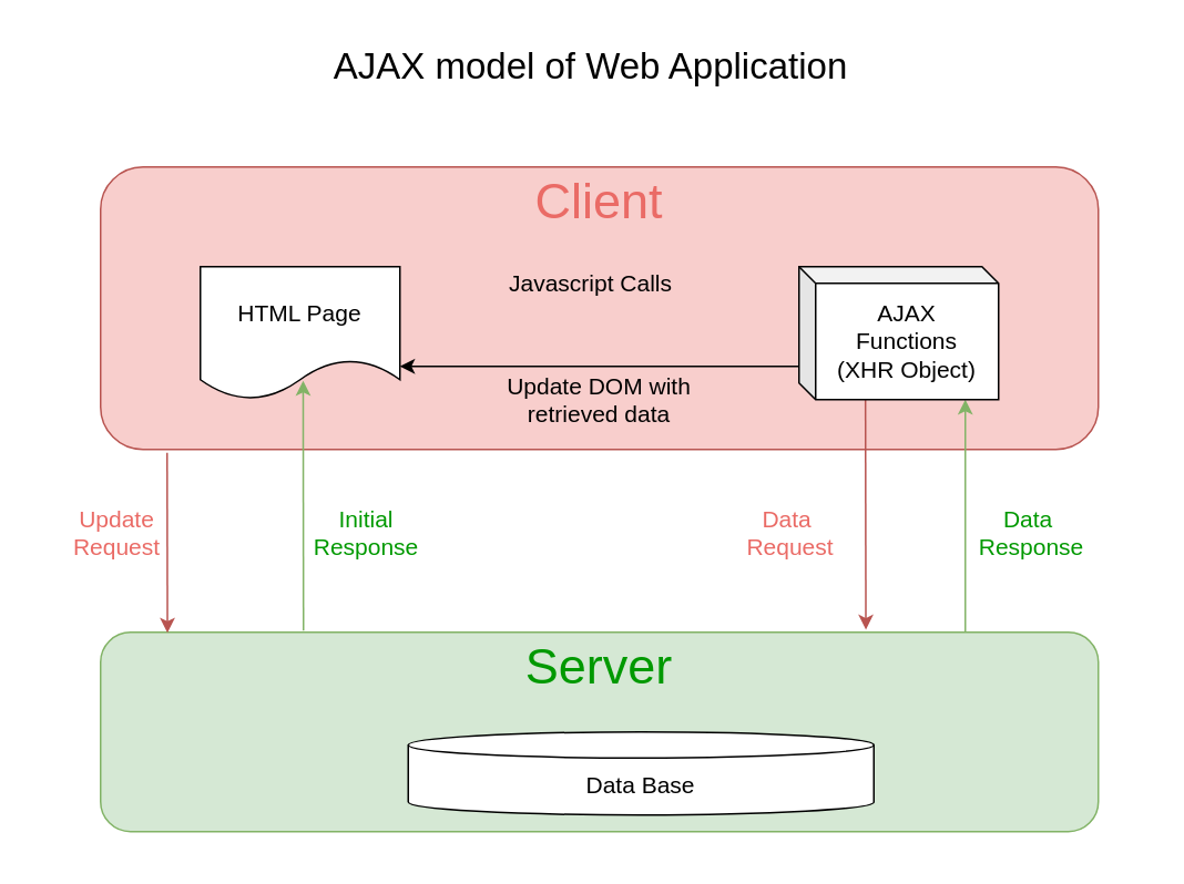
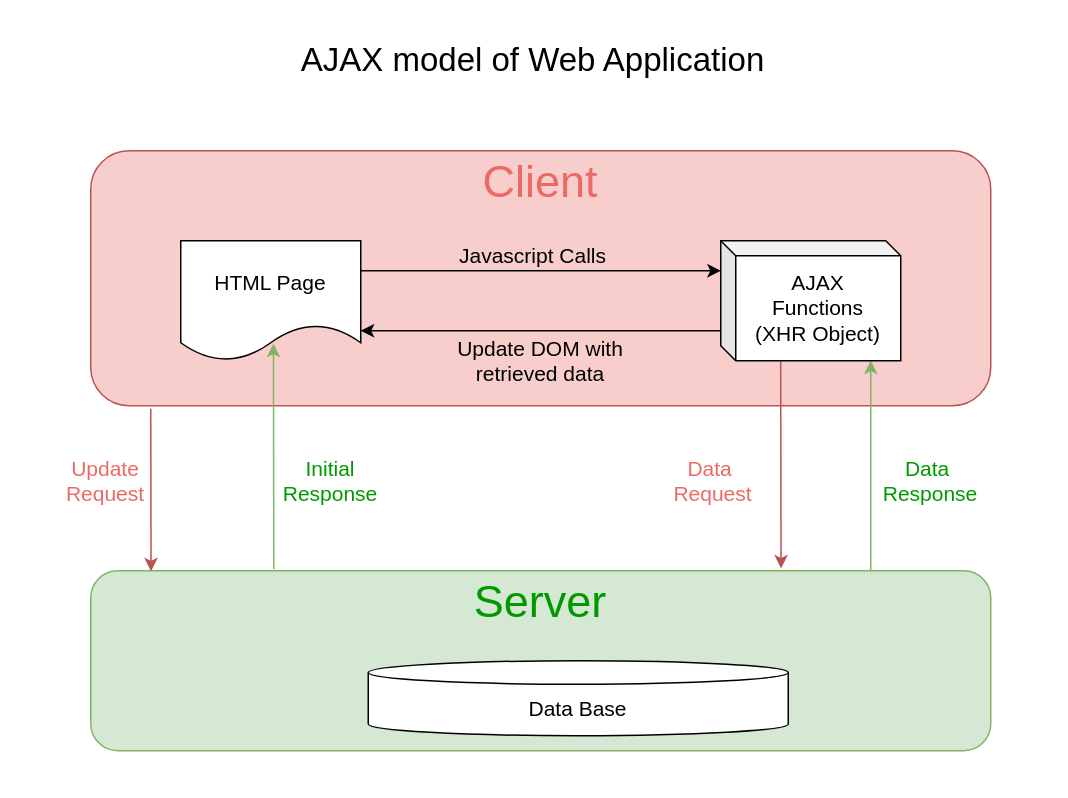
  <mxCell id="0" />
  <mxCell id="1" parent="0" />
  <mxCell id="2" value="" style="group" vertex="1" connectable="0" parent="1"><mxGeometry width="670" height="490" as="geometry" x="20" y="20" /></mxCell>
  <mxCell id="3" value="" style="rounded=0;whiteSpace=wrap;html=1;strokeColor=none;" vertex="1" parent="2"><mxGeometry width="670" height="490" as="geometry" /></mxCell>
  <mxCell id="4" value="" style="rounded=1;whiteSpace=wrap;html=1;fillColor=#f8cecc;strokeColor=#b85450;" vertex="1" parent="2"><mxGeometry x="40" y="80" width="600" height="170" as="geometry" /></mxCell>
  <mxCell id="5" value="&lt;font style=&quot;font-size: 30px&quot; color=&quot;#ea6b66&quot;&gt;Client&lt;/font&gt;" style="text;html=1;strokeColor=none;fillColor=none;align=center;verticalAlign=middle;whiteSpace=wrap;rounded=0;" vertex="1" parent="2"><mxGeometry x="300" y="80" width="80" height="40" as="geometry" /></mxCell>
  <mxCell id="6" value="" style="rounded=1;whiteSpace=wrap;html=1;fillColor=#d5e8d4;strokeColor=#82b366;" vertex="1" parent="2"><mxGeometry x="40" y="360" width="600" height="120" as="geometry" /></mxCell>
  <mxCell id="7" value="&lt;font style=&quot;font-size: 30px&quot; color=&quot;#009900&quot;&gt;Server&lt;/font&gt;" style="text;html=1;strokeColor=none;fillColor=none;align=center;verticalAlign=middle;whiteSpace=wrap;rounded=0;" vertex="1" parent="2"><mxGeometry x="285" y="360" width="110" height="40" as="geometry" /></mxCell>
  <mxCell id="8" value="&lt;font style=&quot;font-size: 14px&quot;&gt;Data Base&lt;/font&gt;" style="shape=cylinder3;whiteSpace=wrap;html=1;boundedLbl=1;backgroundOutline=1;size=7.855;" vertex="1" parent="2"><mxGeometry x="225" y="420" width="280" height="50" as="geometry" /></mxCell>
  <mxCell id="9" value="" style="endArrow=classic;html=1;entryX=0.067;entryY=0.003;entryDx=0;entryDy=0;entryPerimeter=0;fillColor=#f8cecc;strokeColor=#b85450;" edge="1" parent="2" target="6"><mxGeometry x="20" y="80" width="50" height="50" as="geometry"><mxPoint x="80" y="252" as="sourcePoint" /><mxPoint x="90" y="356" as="targetPoint" /></mxGeometry></mxCell>
  <mxCell id="10" value="" style="endArrow=none;html=1;startArrow=classic;startFill=1;endFill=0;exitX=0.515;exitY=0.858;exitDx=0;exitDy=0;exitPerimeter=0;fillColor=#d5e8d4;strokeColor=#82b366;" edge="1" parent="2" source="23"><mxGeometry x="20" y="80" width="50" height="50" as="geometry"><mxPoint x="120" y="250.64" as="sourcePoint" /><mxPoint x="162" y="359" as="targetPoint" /></mxGeometry></mxCell>
  <mxCell id="11" value="&lt;font style=&quot;font-size: 14px&quot; color=&quot;#ea6b66&quot;&gt;Update &lt;br&gt;Request&lt;/font&gt;" style="text;html=1;align=center;verticalAlign=middle;whiteSpace=wrap;rounded=0;" vertex="1" parent="2"><mxGeometry x="20" y="280" width="60" height="40" as="geometry" /></mxCell>
  <mxCell id="12" value="" style="endArrow=classic;html=1;entryX=0.767;entryY=-0.013;entryDx=0;entryDy=0;entryPerimeter=0;fillColor=#f8cecc;strokeColor=#b85450;exitX=0.333;exitY=1;exitDx=0;exitDy=0;exitPerimeter=0;" edge="1" parent="2" source="22" target="6"><mxGeometry x="20" y="80" width="50" height="50" as="geometry"><mxPoint x="490" y="230" as="sourcePoint" /><mxPoint x="490.92" y="339.7" as="targetPoint" /></mxGeometry></mxCell>
  <mxCell id="13" value="" style="endArrow=none;html=1;startArrow=classic;startFill=1;endFill=0;fillColor=#d5e8d4;strokeColor=#82b366;" edge="1" parent="2"><mxGeometry x="20" y="80" width="50" height="50" as="geometry"><mxPoint x="560" y="220" as="sourcePoint" /><mxPoint x="560" y="360" as="targetPoint" /></mxGeometry></mxCell>
  <mxCell id="14" style="edgeStyle=orthogonalEdgeStyle;rounded=0;orthogonalLoop=1;jettySize=auto;html=1;exitX=0.5;exitY=1;exitDx=0;exitDy=0;startArrow=classic;startFill=1;endArrow=none;endFill=0;" edge="1" parent="2"><mxGeometry x="20" y="80" as="geometry"><mxPoint x="195" y="310" as="sourcePoint" /><mxPoint x="195" y="310" as="targetPoint" /></mxGeometry></mxCell>
  <mxCell id="15" value="&lt;font style=&quot;font-size: 14px&quot; color=&quot;#009900&quot;&gt;Initial &lt;br&gt;Response&lt;/font&gt;" style="text;html=1;strokeColor=none;fillColor=none;align=center;verticalAlign=middle;whiteSpace=wrap;rounded=0;" vertex="1" parent="2"><mxGeometry x="170" y="280" width="60" height="40" as="geometry" /></mxCell>
  <mxCell id="16" value="&lt;font style=&quot;font-size: 14px&quot; color=&quot;#ea6b66&quot;&gt;Data&amp;nbsp;&lt;br&gt;Request&lt;/font&gt;" style="text;html=1;align=center;verticalAlign=middle;whiteSpace=wrap;rounded=0;" vertex="1" parent="2"><mxGeometry x="425" y="280" width="60" height="40" as="geometry" /></mxCell>
  <mxCell id="17" value="&lt;font style=&quot;font-size: 14px&quot; color=&quot;#009900&quot;&gt;Data&amp;nbsp;&lt;br&gt;Response&lt;/font&gt;" style="text;html=1;strokeColor=none;fillColor=none;align=center;verticalAlign=middle;whiteSpace=wrap;rounded=0;" vertex="1" parent="2"><mxGeometry x="570" y="280" width="60" height="40" as="geometry" /></mxCell>
  <mxCell id="18" value="" style="group" vertex="1" connectable="0" parent="2"><mxGeometry x="220" y="200" width="240" height="40" as="geometry" /></mxCell>
  <mxCell id="19" value="" style="endArrow=none;html=1;exitX=1;exitY=0.25;exitDx=0;exitDy=0;entryX=0;entryY=0.25;entryDx=0;entryDy=0;entryPerimeter=0;startArrow=classic;startFill=1;endFill=0;" edge="1" parent="18"><mxGeometry width="50" height="50" relative="1" as="geometry"><mxPoint as="sourcePoint" /><mxPoint x="240" as="targetPoint" /></mxGeometry></mxCell>
  <mxCell id="20" value="&lt;font style=&quot;font-size: 14px&quot;&gt;Update DOM with retrieved data&lt;/font&gt;" style="text;html=1;strokeColor=none;fillColor=none;align=center;verticalAlign=middle;whiteSpace=wrap;rounded=0;" vertex="1" parent="18"><mxGeometry x="55" y="10" width="130" height="20" as="geometry" /></mxCell>
  <mxCell id="21" value="" style="group" vertex="1" connectable="0" parent="2"><mxGeometry x="100" y="140" width="480" height="80" as="geometry" /></mxCell>
  <mxCell id="22" value="&lt;font&gt;&lt;span style=&quot;font-size: 14px&quot;&gt;AJAX &lt;/span&gt;&lt;br&gt;&lt;span style=&quot;font-size: 14px&quot;&gt;Functions&lt;/span&gt;&lt;br&gt;&lt;span style=&quot;font-size: 14px&quot;&gt;(XHR Object)&lt;/span&gt;&lt;br&gt;&lt;/font&gt;" style="shape=cube;whiteSpace=wrap;html=1;boundedLbl=1;backgroundOutline=1;darkOpacity=0.05;darkOpacity2=0.1;size=10;" vertex="1" parent="21"><mxGeometry x="360" width="120" height="80" as="geometry" /></mxCell>
  <mxCell id="23" value="&lt;font style=&quot;font-size: 14px&quot;&gt;HTML Page&lt;/font&gt;" style="shape=document;whiteSpace=wrap;html=1;boundedLbl=1;" vertex="1" parent="21"><mxGeometry width="120" height="80" as="geometry" /></mxCell>
  <mxCell id="24" value="" style="group" vertex="1" connectable="0" parent="21"><mxGeometry x="180" width="110" height="20" as="geometry" /></mxCell>
  <mxCell id="25" value="&lt;font style=&quot;font-size: 14px&quot;&gt;Javascript Calls&lt;/font&gt;" style="text;html=1;strokeColor=none;fillColor=none;align=center;verticalAlign=middle;whiteSpace=wrap;rounded=0;" vertex="1" parent="24"><mxGeometry width="110" height="20" as="geometry" /></mxCell>
+ <mxCell id="26" value="" style="endArrow=classic;html=1;exitX=1;exitY=0.25;exitDx=0;exitDy=0;entryX=0;entryY=0.25;entryDx=0;entryDy=0;entryPerimeter=0;" edge="1" parent="21" source="23" target="22"><mxGeometry width="50" height="50" relative="1" as="geometry"><mxPoint x="400" y="310" as="sourcePoint" /><mxPoint x="450" y="260" as="targetPoint" /></mxGeometry></mxCell>
  <mxCell id="27" value="&lt;font style=&quot;font-size: 22px&quot;&gt;AJAX model of Web Application&lt;/font&gt;" style="text;html=1;strokeColor=none;fillColor=none;align=center;verticalAlign=middle;whiteSpace=wrap;rounded=0;" vertex="1" parent="2"><mxGeometry width="670" height="40" as="geometry" /></mxCell>
